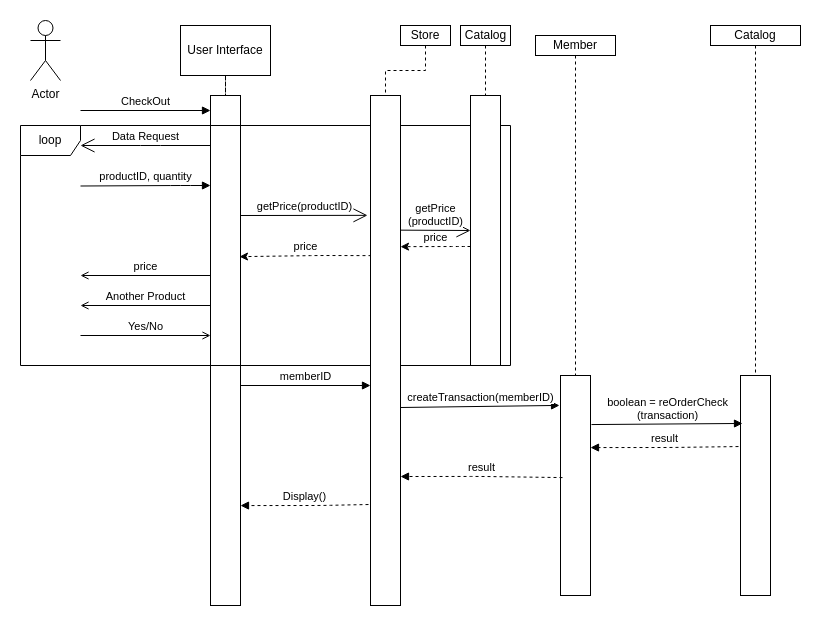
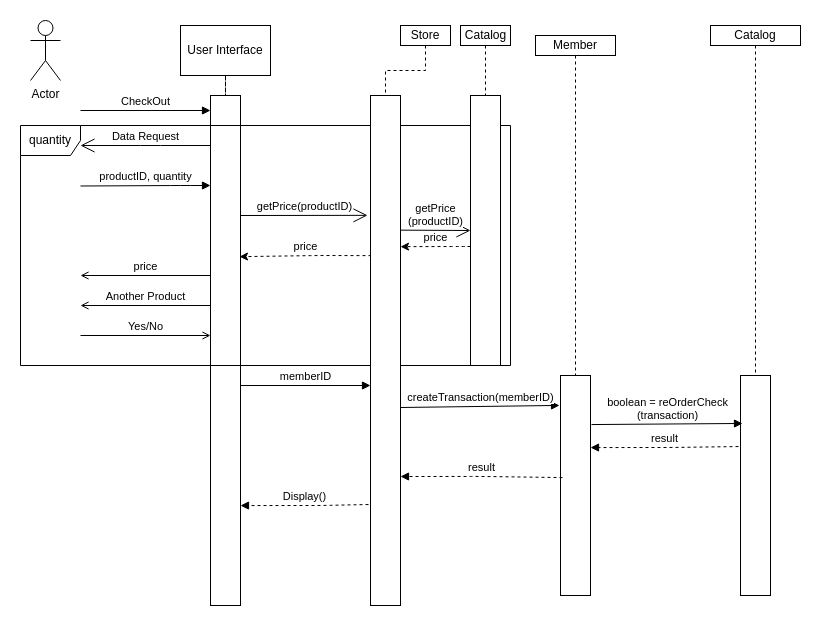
  <mxCell id="0" />
  <mxCell id="1" parent="0" />
  <mxCell id="2" value="Actor" style="shape=umlActor;verticalLabelPosition=bottom;verticalAlign=top;html=1;outlineConnect=0;" parent="1" vertex="1"><mxGeometry x="30" y="20" width="30" height="60" as="geometry" /></mxCell>
  <mxCell id="3" style="edgeStyle=orthogonalEdgeStyle;rounded=0;orthogonalLoop=1;jettySize=auto;html=1;exitX=0.5;exitY=1;exitDx=0;exitDy=0;startArrow=none;startFill=0;dashed=1;endArrow=none;endFill=0;" parent="1" source="4" target="13" edge="1"><mxGeometry relative="1" as="geometry" /></mxCell>
  <mxCell id="4" value="User Interface&lt;br&gt;" style="rounded=0;whiteSpace=wrap;html=1;" parent="1" vertex="1"><mxGeometry x="180" y="25" width="90" height="50" as="geometry" /></mxCell>
  <mxCell id="5" style="edgeStyle=orthogonalEdgeStyle;rounded=0;orthogonalLoop=1;jettySize=auto;html=1;exitX=0.5;exitY=1;exitDx=0;exitDy=0;entryX=0.5;entryY=0;entryDx=0;entryDy=0;dashed=1;startArrow=none;startFill=0;endArrow=none;endFill=0;" parent="1" source="6" target="33" edge="1"><mxGeometry relative="1" as="geometry" /></mxCell>
  <mxCell id="6" value="Store" style="rounded=0;whiteSpace=wrap;html=1;" parent="1" vertex="1"><mxGeometry x="400" y="25" width="50" height="20" as="geometry" /></mxCell>
  <mxCell id="7" style="edgeStyle=orthogonalEdgeStyle;shape=link;rounded=0;sketch=0;orthogonalLoop=1;jettySize=auto;html=1;exitX=0.5;exitY=1;exitDx=0;exitDy=0;dashed=1;startArrow=none;startFill=0;endArrow=open;endFill=0;strokeColor=none;" parent="1" source="9" target="20" edge="1"><mxGeometry relative="1" as="geometry" /></mxCell>
  <mxCell id="8" style="edgeStyle=orthogonalEdgeStyle;rounded=0;orthogonalLoop=1;jettySize=auto;html=1;exitX=0.5;exitY=1;exitDx=0;exitDy=0;entryX=0.5;entryY=0;entryDx=0;entryDy=0;dashed=1;startFill=0;endArrow=none;endFill=0;" parent="1" source="9" target="20" edge="1"><mxGeometry relative="1" as="geometry" /></mxCell>
  <mxCell id="9" value="Member" style="rounded=0;whiteSpace=wrap;html=1;" parent="1" vertex="1"><mxGeometry x="535" y="35" width="80" height="20" as="geometry" /></mxCell>
  <mxCell id="10" value="productID, quantity" style="html=1;verticalAlign=bottom;endArrow=block;" parent="1" edge="1"><mxGeometry width="80" relative="1" as="geometry"><mxPoint x="80" y="185.5" as="sourcePoint" /><mxPoint x="210" y="185" as="targetPoint" /><Array as="points"><mxPoint x="180" y="185" /></Array></mxGeometry></mxCell>
  <mxCell id="11" value="Data Request" style="endArrow=open;endFill=1;endSize=12;html=1;verticalAlign=bottom;" parent="1" edge="1"><mxGeometry width="160" relative="1" as="geometry"><mxPoint x="210" y="145" as="sourcePoint" /><mxPoint x="80" y="145" as="targetPoint" /><Array as="points"><mxPoint x="150" y="145" /></Array></mxGeometry></mxCell>
  <mxCell id="12" value="getPrice(productID)" style="endArrow=open;endFill=1;endSize=12;html=1;verticalAlign=bottom;entryX=-0.1;entryY=0.235;entryDx=0;entryDy=0;entryPerimeter=0;" parent="1" target="33" edge="1"><mxGeometry width="160" relative="1" as="geometry"><mxPoint x="240" y="215" as="sourcePoint" /><mxPoint x="400" y="215" as="targetPoint" /></mxGeometry></mxCell>
  <mxCell id="13" value="" style="html=1;points=[];perimeter=orthogonalPerimeter;strokeWidth=1;" parent="1" vertex="1"><mxGeometry x="210" y="95" width="30" height="510" as="geometry" /></mxCell>
  <mxCell id="14" value="CheckOut" style="html=1;verticalAlign=bottom;startArrow=none;endArrow=block;startSize=8;startFill=0;" parent="1" target="13" edge="1"><mxGeometry relative="1" as="geometry"><mxPoint x="80" y="110" as="sourcePoint" /><Array as="points"><mxPoint x="80" y="110" /></Array></mxGeometry></mxCell>
  <mxCell id="15" value="price" style="endArrow=classic;html=1;dashed=1;entryX=0.967;entryY=0.316;entryDx=0;entryDy=0;entryPerimeter=0;verticalAlign=bottom;exitX=0.033;exitY=0.314;exitDx=0;exitDy=0;exitPerimeter=0;" parent="1" source="33" target="13" edge="1"><mxGeometry relative="1" as="geometry"><mxPoint x="397" y="256" as="sourcePoint" /><mxPoint x="270" y="255" as="targetPoint" /><Array as="points"><mxPoint x="320" y="255" /></Array></mxGeometry></mxCell>
  <mxCell id="16" value="Another Product" style="html=1;verticalAlign=bottom;startArrow=none;endArrow=open;startSize=8;startFill=0;endFill=0;" parent="1" edge="1"><mxGeometry relative="1" as="geometry"><mxPoint x="210" y="305" as="sourcePoint" /><mxPoint x="80" y="305" as="targetPoint" /><Array as="points"><mxPoint x="80" y="305" /></Array></mxGeometry></mxCell>
  <mxCell id="17" value="price" style="html=1;verticalAlign=bottom;startArrow=none;endArrow=open;startSize=8;startFill=0;endFill=0;" parent="1" edge="1"><mxGeometry relative="1" as="geometry"><mxPoint x="210" y="275" as="sourcePoint" /><mxPoint x="80" y="275" as="targetPoint" /><Array as="points"><mxPoint x="80" y="275" /></Array></mxGeometry></mxCell>
  <mxCell id="18" value="Yes/No" style="html=1;verticalAlign=bottom;startArrow=none;endArrow=open;startSize=8;startFill=0;endFill=0;" parent="1" edge="1"><mxGeometry relative="1" as="geometry"><mxPoint x="80" y="335" as="sourcePoint" /><mxPoint x="210" y="335" as="targetPoint" /><Array as="points"><mxPoint x="80" y="335" /></Array></mxGeometry></mxCell>
  <mxCell id="19" value="createTransaction(memberID)" style="html=1;verticalAlign=bottom;startArrow=none;endArrow=block;startSize=8;startFill=0;entryX=-0.033;entryY=0.136;entryDx=0;entryDy=0;entryPerimeter=0;" parent="1" target="20" edge="1"><mxGeometry relative="1" as="geometry"><mxPoint x="400" y="407" as="sourcePoint" /><Array as="points"><mxPoint x="400" y="407" /></Array><mxPoint x="540" y="405" as="targetPoint" /></mxGeometry></mxCell>
  <mxCell id="20" value="" style="rounded=0;whiteSpace=wrap;html=1;" parent="1" vertex="1"><mxGeometry x="560" y="375" width="30" height="220" as="geometry" /></mxCell>
  <mxCell id="21" style="edgeStyle=orthogonalEdgeStyle;shape=arrow;rounded=0;orthogonalLoop=1;jettySize=auto;html=1;exitX=0.5;exitY=1;exitDx=0;exitDy=0;dashed=1;startArrow=none;startFill=0;endArrow=open;endFill=0;" parent="1" source="9" target="9" edge="1"><mxGeometry relative="1" as="geometry" /></mxCell>
  <mxCell id="22" style="edgeStyle=orthogonalEdgeStyle;rounded=0;orthogonalLoop=1;jettySize=auto;html=1;exitX=0.5;exitY=1;exitDx=0;exitDy=0;entryX=0.5;entryY=0;entryDx=0;entryDy=0;dashed=1;startFill=0;endArrow=none;endFill=0;" parent="1" source="23" target="24" edge="1"><mxGeometry relative="1" as="geometry" /></mxCell>
  <mxCell id="23" value="Catalog" style="rounded=0;whiteSpace=wrap;html=1;strokeWidth=1;gradientColor=none;" parent="1" vertex="1"><mxGeometry x="710" y="25" width="90" height="20" as="geometry" /></mxCell>
  <mxCell id="24" value="" style="rounded=0;whiteSpace=wrap;html=1;strokeWidth=1;gradientColor=none;" parent="1" vertex="1"><mxGeometry x="740" y="375" width="30" height="220" as="geometry" /></mxCell>
  <mxCell id="25" value="boolean = reOrderCheck&lt;br&gt;(transaction)" style="html=1;verticalAlign=bottom;startArrow=none;endArrow=block;startSize=8;startFill=0;exitX=1.033;exitY=0.223;exitDx=0;exitDy=0;exitPerimeter=0;entryX=0.067;entryY=0.218;entryDx=0;entryDy=0;entryPerimeter=0;" parent="1" source="20" target="24" edge="1"><mxGeometry relative="1" as="geometry"><mxPoint x="600" y="425" as="sourcePoint" /><Array as="points" /><mxPoint x="730" y="425" as="targetPoint" /></mxGeometry></mxCell>
  <mxCell id="26" value="result" style="html=1;verticalAlign=bottom;startArrow=none;endArrow=block;startSize=8;startFill=0;entryX=0;entryY=0.036;entryDx=0;entryDy=0;entryPerimeter=0;exitX=-0.067;exitY=0.323;exitDx=0;exitDy=0;exitPerimeter=0;dashed=1;" parent="1" source="24" edge="1"><mxGeometry relative="1" as="geometry"><mxPoint x="720" y="445" as="sourcePoint" /><Array as="points"><mxPoint x="670" y="447" /><mxPoint x="590" y="447.08" /></Array><mxPoint x="590" y="447.08" as="targetPoint" /></mxGeometry></mxCell>
  <mxCell id="27" value="result" style="html=1;verticalAlign=bottom;startArrow=none;endArrow=block;startSize=8;startFill=0;entryX=0;entryY=0.036;entryDx=0;entryDy=0;entryPerimeter=0;dashed=1;exitX=0.067;exitY=0.464;exitDx=0;exitDy=0;exitPerimeter=0;" parent="1" source="20" edge="1"><mxGeometry relative="1" as="geometry"><mxPoint x="530" y="476" as="sourcePoint" /><Array as="points"><mxPoint x="480" y="475.94" /><mxPoint x="400" y="476.02" /></Array><mxPoint x="400" y="476.02" as="targetPoint" /></mxGeometry></mxCell>
  <mxCell id="28" value="Display()" style="html=1;verticalAlign=bottom;startArrow=none;endArrow=block;startSize=8;startFill=0;entryX=0;entryY=0.036;entryDx=0;entryDy=0;entryPerimeter=0;dashed=1;exitX=-0.067;exitY=0.802;exitDx=0;exitDy=0;exitPerimeter=0;" parent="1" source="33" edge="1"><mxGeometry relative="1" as="geometry"><mxPoint x="370" y="505.06" as="sourcePoint" /><Array as="points"><mxPoint x="320" y="505" /><mxPoint x="240" y="505.08" /></Array><mxPoint x="240" y="505.08" as="targetPoint" /></mxGeometry></mxCell>
- <mxCell id="29" value="loop" style="shape=umlFrame;whiteSpace=wrap;html=1;strokeWidth=1;gradientColor=none;" parent="1" vertex="1"><mxGeometry x="20" y="125" width="490" height="240" as="geometry" /></mxCell>
+ <mxCell id="29" value="quantity" style="shape=umlFrame;whiteSpace=wrap;html=1;strokeWidth=1;gradientColor=none;" parent="1" vertex="1"><mxGeometry x="20" y="125" width="490" height="240" as="geometry" /></mxCell>
  <mxCell id="30" style="edgeStyle=orthogonalEdgeStyle;rounded=0;orthogonalLoop=1;jettySize=auto;html=1;exitX=0.5;exitY=1;exitDx=0;exitDy=0;dashed=1;startFill=0;endArrow=none;endFill=0;" parent="1" source="31" target="32" edge="1"><mxGeometry relative="1" as="geometry"><mxPoint x="485" y="95" as="targetPoint" /></mxGeometry></mxCell>
  <mxCell id="31" value="Catalog" style="html=1;strokeWidth=1;gradientColor=none;" parent="1" vertex="1"><mxGeometry x="460" y="25" width="50" height="20" as="geometry" /></mxCell>
  <mxCell id="32" value="" style="rounded=0;whiteSpace=wrap;html=1;" parent="1" vertex="1"><mxGeometry x="470" y="95" width="30" height="270" as="geometry" /></mxCell>
  <mxCell id="33" value="" style="rounded=0;whiteSpace=wrap;html=1;strokeWidth=1;" parent="1" vertex="1"><mxGeometry x="370" y="95" width="30" height="510" as="geometry" /></mxCell>
  <mxCell id="34" style="edgeStyle=orthogonalEdgeStyle;rounded=0;orthogonalLoop=1;jettySize=auto;html=1;exitX=0.5;exitY=1;exitDx=0;exitDy=0;entryX=0;entryY=0.5;entryDx=0;entryDy=0;dashed=1;startFill=0;endArrow=none;endFill=0;" parent="1" source="6" target="6" edge="1"><mxGeometry relative="1" as="geometry" /></mxCell>
  <mxCell id="35" value="getPrice&lt;br&gt;(productID)" style="endArrow=open;endFill=1;endSize=12;html=1;verticalAlign=bottom;entryX=0;entryY=0.5;entryDx=0;entryDy=0;" parent="1" target="32" edge="1"><mxGeometry width="160" relative="1" as="geometry"><mxPoint x="400" y="229.65" as="sourcePoint" /><mxPoint x="527" y="229.5" as="targetPoint" /></mxGeometry></mxCell>
  <mxCell id="36" value="price" style="endArrow=classic;html=1;dashed=1;entryX=0.967;entryY=0.316;entryDx=0;entryDy=0;entryPerimeter=0;verticalAlign=bottom;" parent="1" edge="1"><mxGeometry relative="1" as="geometry"><mxPoint x="470" y="246" as="sourcePoint" /><mxPoint x="400" y="246.16" as="targetPoint" /><Array as="points"><mxPoint x="460.99" y="246" /></Array></mxGeometry></mxCell>
  <mxCell id="37" value="memberID" style="html=1;verticalAlign=bottom;startArrow=none;endArrow=block;startSize=8;startFill=0;" parent="1" edge="1"><mxGeometry relative="1" as="geometry"><mxPoint x="240" y="385" as="sourcePoint" /><Array as="points"><mxPoint x="240" y="385" /></Array><mxPoint x="370" y="385" as="targetPoint" /></mxGeometry></mxCell>
